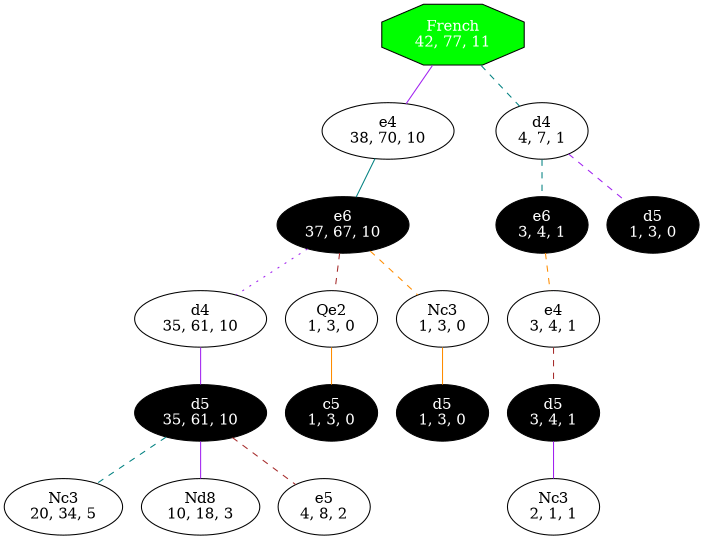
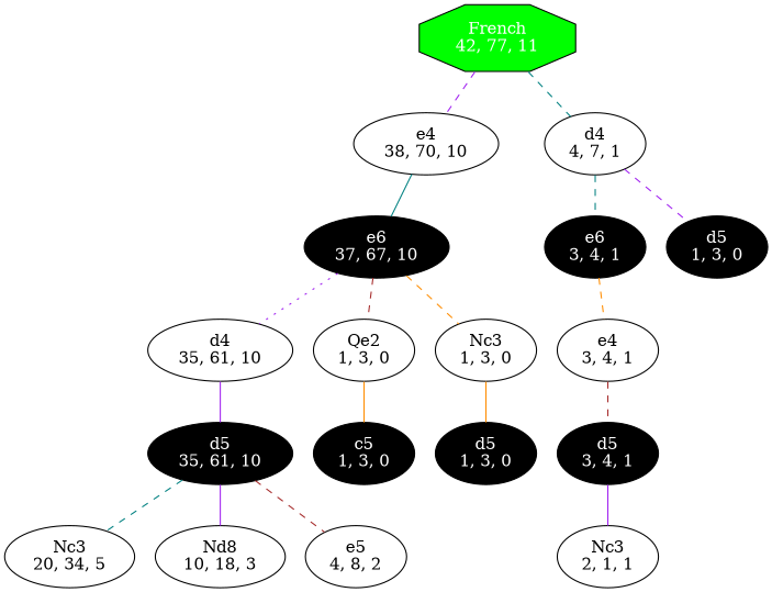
  graph {
    rankdir=TB
    edge [color=purple style=dashed]
    n1 [fillcolor=green fontcolor=white label="French\n42, 77, 11" shape=octagon style=filled]
    n2 [label="e4\n38, 70, 10"]
    n3 [label="d4\n4, 7, 1"]
    n4 [fillcolor=black fontcolor=white label="e6\n37, 67, 10" style=filled]
    n5 [fillcolor=black fontcolor=white label="e6\n3, 4, 1" style=filled]
    n6 [fillcolor=black fontcolor=white label="d5\n1, 3, 0" style=filled]
    n7 [label="d4\n35, 61, 10"]
    n8 [label="Qe2\n1, 3, 0"]
    n9 [label="Nc3\n1, 3, 0"]
    n10 [fillcolor=black fontcolor=white label="d5\n35, 61, 10" style=filled]
    n11 [fillcolor=black fontcolor=white label="c5\n1, 3, 0" style=filled]
    n12 [fillcolor=black fontcolor=white label="d5\n1, 3, 0" style=filled]
    n13 [label="Nc3\n20, 34, 5"]
    n14 [label="Nd8\n10, 18, 3"]
    n15 [label="e5\n4, 8, 2"]
    n16 [label="e4\n3, 4, 1"]
    n17 [fillcolor=black fontcolor=white label="d5\n3, 4, 1" style=filled]
    n18 [label="Nc3\n2, 1, 1"]
-   n1 -- n2 [style=solid]
+   n1 -- n2
    n1 -- n3 [color=teal]
    n2 -- n4 [color=teal style=solid]
    n3 -- n5 [color=teal]
    n3 -- n6
    n4 -- n7 [style=dotted]
    n4 -- n8 [color=brown]
    n4 -- n9 [color=darkorange]
    n5 -- n16 [color=darkorange]
    n7 -- n10 [style=solid]
    n8 -- n11 [color=darkorange style=solid]
    n9 -- n12 [color=darkorange style=solid]
    n10 -- n13 [color=teal]
    n10 -- n14 [style=solid]
    n10 -- n15 [color=brown]
    n16 -- n17 [color=brown]
    n17 -- n18 [style=solid]
  }
